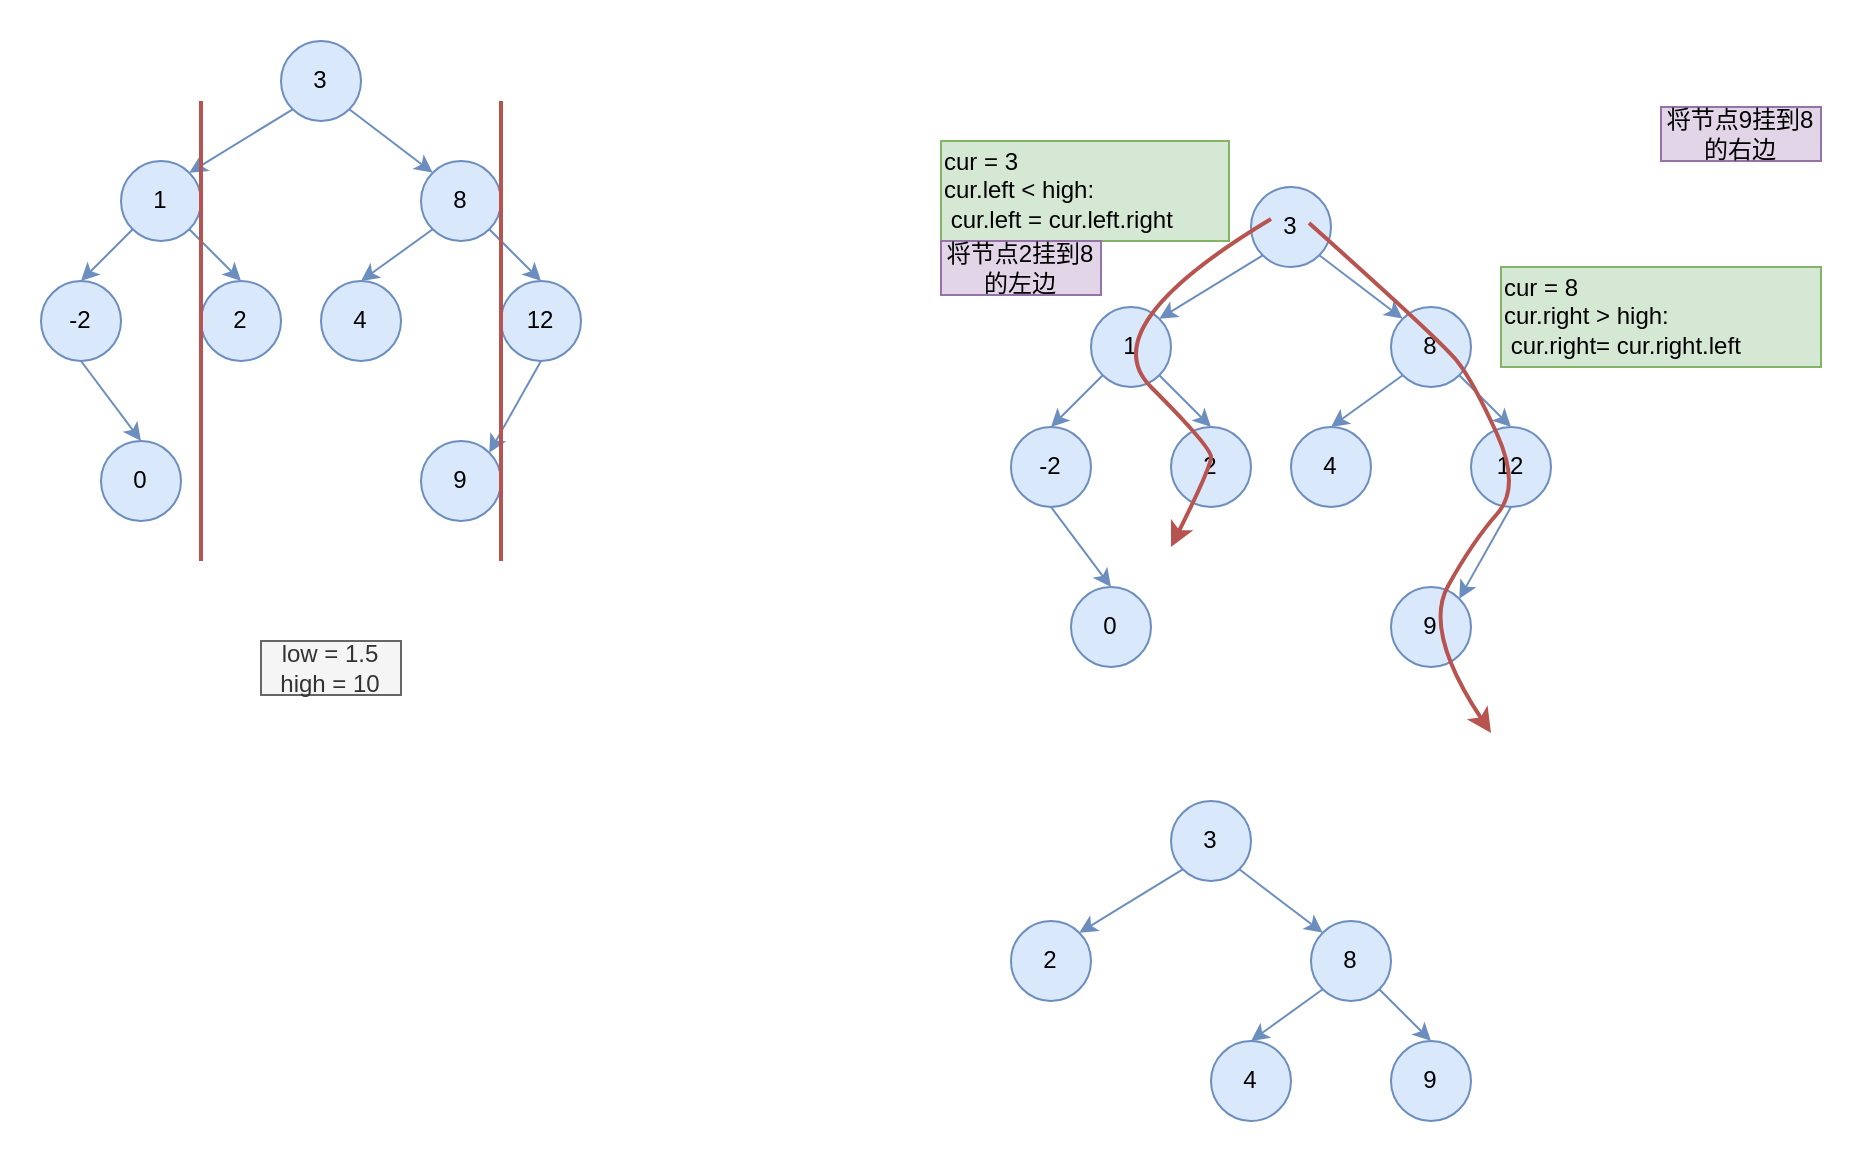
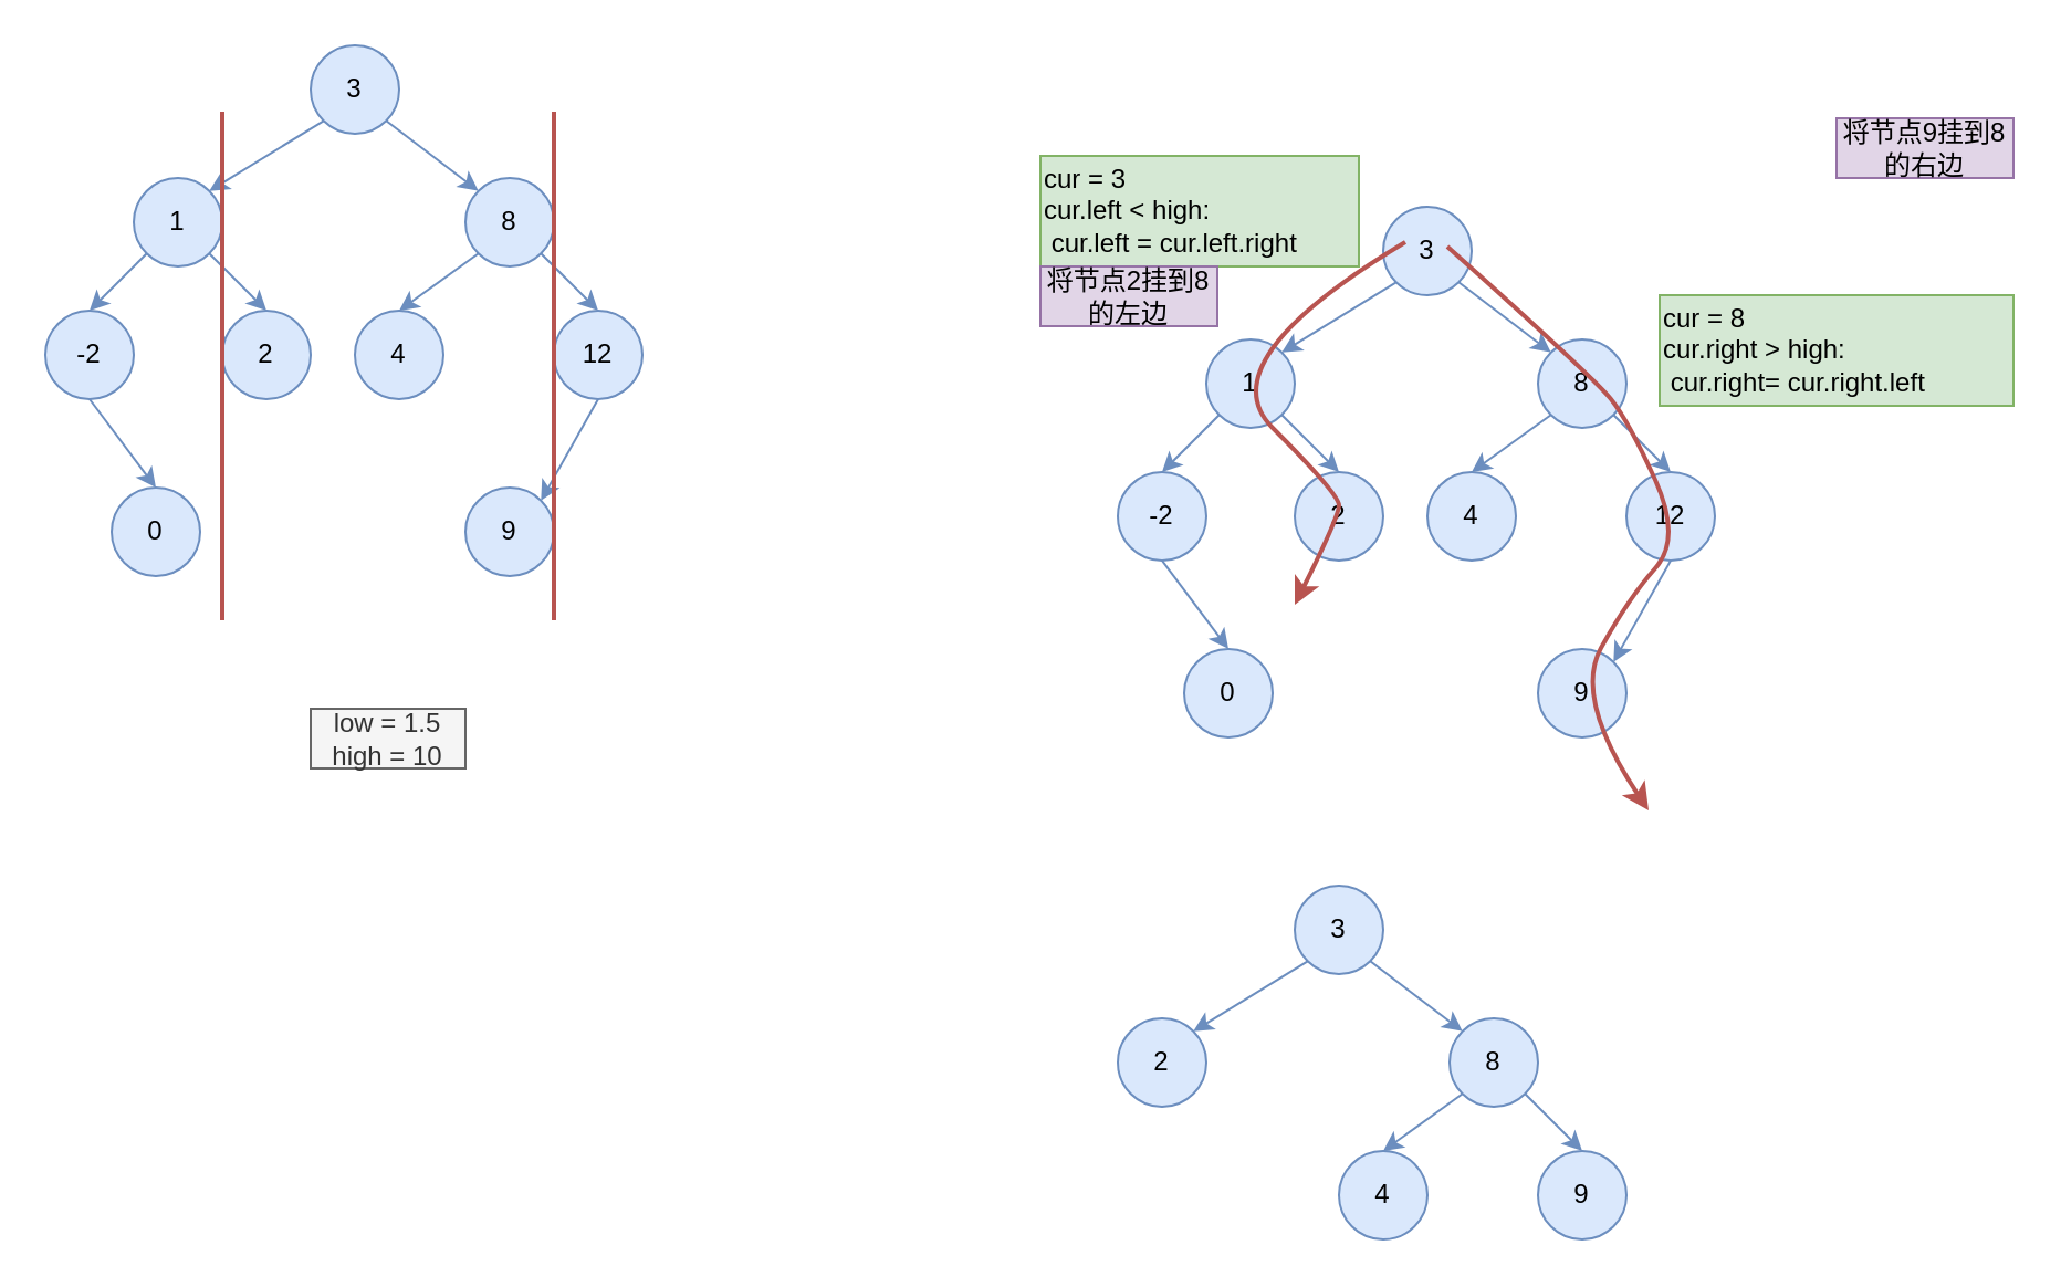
  <mxCell id="0" />
  <mxCell id="1" parent="0" />
  <mxCell id="2" style="edgeStyle=none;rounded=0;orthogonalLoop=1;jettySize=auto;html=1;exitX=1;exitY=1;exitDx=0;exitDy=0;entryX=0.5;entryY=0;entryDx=0;entryDy=0;fillColor=#dae8fc;strokeColor=#6c8ebf;" edge="1" parent="1" source="4" target="7"><mxGeometry relative="1" as="geometry" /></mxCell>
  <mxCell id="3" style="edgeStyle=none;rounded=0;orthogonalLoop=1;jettySize=auto;html=1;exitX=0;exitY=1;exitDx=0;exitDy=0;entryX=0.5;entryY=0;entryDx=0;entryDy=0;fillColor=#dae8fc;strokeColor=#6c8ebf;" edge="1" parent="1" source="4" target="6"><mxGeometry relative="1" as="geometry" /></mxCell>
  <mxCell id="4" value="1" style="ellipse;whiteSpace=wrap;html=1;aspect=fixed;fillColor=#dae8fc;strokeColor=#6c8ebf;" vertex="1" parent="1"><mxGeometry x="60" y="80" width="40" height="40" as="geometry" /></mxCell>
  <mxCell id="5" style="edgeStyle=none;rounded=0;orthogonalLoop=1;jettySize=auto;html=1;exitX=0.5;exitY=1;exitDx=0;exitDy=0;entryX=0.5;entryY=0;entryDx=0;entryDy=0;fillColor=#dae8fc;strokeColor=#6c8ebf;" edge="1" parent="1" source="6" target="18"><mxGeometry relative="1" as="geometry" /></mxCell>
  <mxCell id="6" value="-2" style="ellipse;whiteSpace=wrap;html=1;aspect=fixed;fillColor=#dae8fc;strokeColor=#6c8ebf;" vertex="1" parent="1"><mxGeometry x="20" y="140" width="40" height="40" as="geometry" /></mxCell>
  <mxCell id="7" value="2" style="ellipse;whiteSpace=wrap;html=1;aspect=fixed;fillColor=#dae8fc;strokeColor=#6c8ebf;" vertex="1" parent="1"><mxGeometry x="100" y="140" width="40" height="40" as="geometry" /></mxCell>
  <mxCell id="8" style="rounded=0;orthogonalLoop=1;jettySize=auto;html=1;exitX=0;exitY=1;exitDx=0;exitDy=0;entryX=1;entryY=0;entryDx=0;entryDy=0;fillColor=#dae8fc;strokeColor=#6c8ebf;" edge="1" parent="1" source="10" target="4"><mxGeometry relative="1" as="geometry" /></mxCell>
  <mxCell id="9" style="edgeStyle=none;rounded=0;orthogonalLoop=1;jettySize=auto;html=1;exitX=1;exitY=1;exitDx=0;exitDy=0;entryX=0;entryY=0;entryDx=0;entryDy=0;fillColor=#dae8fc;strokeColor=#6c8ebf;" edge="1" parent="1" source="10" target="16"><mxGeometry relative="1" as="geometry" /></mxCell>
  <mxCell id="10" value="3" style="ellipse;whiteSpace=wrap;html=1;aspect=fixed;fillColor=#dae8fc;strokeColor=#6c8ebf;" vertex="1" parent="1"><mxGeometry x="140" y="20" width="40" height="40" as="geometry" /></mxCell>
  <mxCell id="11" value="4" style="ellipse;whiteSpace=wrap;html=1;aspect=fixed;fillColor=#dae8fc;strokeColor=#6c8ebf;" vertex="1" parent="1"><mxGeometry x="160" y="140" width="40" height="40" as="geometry" /></mxCell>
  <mxCell id="12" style="edgeStyle=none;rounded=0;orthogonalLoop=1;jettySize=auto;html=1;exitX=0.5;exitY=1;exitDx=0;exitDy=0;entryX=1;entryY=0;entryDx=0;entryDy=0;fillColor=#dae8fc;strokeColor=#6c8ebf;" edge="1" parent="1" source="13" target="17"><mxGeometry relative="1" as="geometry" /></mxCell>
  <mxCell id="13" value="12" style="ellipse;whiteSpace=wrap;html=1;aspect=fixed;fillColor=#dae8fc;strokeColor=#6c8ebf;" vertex="1" parent="1"><mxGeometry x="250" y="140" width="40" height="40" as="geometry" /></mxCell>
  <mxCell id="14" style="edgeStyle=none;rounded=0;orthogonalLoop=1;jettySize=auto;html=1;exitX=1;exitY=1;exitDx=0;exitDy=0;entryX=0.5;entryY=0;entryDx=0;entryDy=0;fillColor=#dae8fc;strokeColor=#6c8ebf;" edge="1" parent="1" source="16" target="13"><mxGeometry relative="1" as="geometry" /></mxCell>
  <mxCell id="15" style="edgeStyle=none;rounded=0;orthogonalLoop=1;jettySize=auto;html=1;exitX=0;exitY=1;exitDx=0;exitDy=0;entryX=0.5;entryY=0;entryDx=0;entryDy=0;fillColor=#dae8fc;strokeColor=#6c8ebf;" edge="1" parent="1" source="16" target="11"><mxGeometry relative="1" as="geometry" /></mxCell>
  <mxCell id="16" value="8" style="ellipse;whiteSpace=wrap;html=1;aspect=fixed;fillColor=#dae8fc;strokeColor=#6c8ebf;" vertex="1" parent="1"><mxGeometry x="210" y="80" width="40" height="40" as="geometry" /></mxCell>
  <mxCell id="17" value="9" style="ellipse;whiteSpace=wrap;html=1;aspect=fixed;fillColor=#dae8fc;strokeColor=#6c8ebf;" vertex="1" parent="1"><mxGeometry x="210" y="220" width="40" height="40" as="geometry" /></mxCell>
  <mxCell id="18" value="0" style="ellipse;whiteSpace=wrap;html=1;aspect=fixed;fillColor=#dae8fc;strokeColor=#6c8ebf;" vertex="1" parent="1"><mxGeometry x="50" y="220" width="40" height="40" as="geometry" /></mxCell>
  <mxCell id="19" value="" style="endArrow=none;html=1;fillColor=#f8cecc;strokeColor=#b85450;strokeWidth=2;" edge="1" parent="1"><mxGeometry width="50" height="50" relative="1" as="geometry"><mxPoint x="250" y="280" as="sourcePoint" /><mxPoint x="250" y="50" as="targetPoint" /></mxGeometry></mxCell>
  <mxCell id="20" value="" style="endArrow=none;html=1;fillColor=#f8cecc;strokeColor=#b85450;strokeWidth=2;" edge="1" parent="1"><mxGeometry width="50" height="50" relative="1" as="geometry"><mxPoint x="100" y="280" as="sourcePoint" /><mxPoint x="100" y="50" as="targetPoint" /></mxGeometry></mxCell>
- <mxCell id="21" value="low = 1.5&lt;br&gt;high = 10" style="text;html=1;strokeColor=#666666;fillColor=#f5f5f5;align=center;verticalAlign=middle;whiteSpace=wrap;rounded=0;fontColor=#333333;" vertex="1" parent="1"><mxGeometry x="130" y="320" width="70" height="27" as="geometry" /></mxCell>
+ <mxCell id="21" value="low = 1.5&lt;br&gt;high = 10" style="text;html=1;strokeColor=#666666;fillColor=#f5f5f5;align=center;verticalAlign=middle;whiteSpace=wrap;rounded=0;fontColor=#333333;" vertex="1" parent="1"><mxGeometry x="140" y="320" width="70" height="27" as="geometry" /></mxCell>
  <mxCell id="22" style="edgeStyle=none;rounded=0;orthogonalLoop=1;jettySize=auto;html=1;exitX=1;exitY=1;exitDx=0;exitDy=0;entryX=0.5;entryY=0;entryDx=0;entryDy=0;fillColor=#dae8fc;strokeColor=#6c8ebf;" edge="1" parent="1" source="24" target="27"><mxGeometry relative="1" as="geometry" /></mxCell>
  <mxCell id="23" style="edgeStyle=none;rounded=0;orthogonalLoop=1;jettySize=auto;html=1;exitX=0;exitY=1;exitDx=0;exitDy=0;entryX=0.5;entryY=0;entryDx=0;entryDy=0;fillColor=#dae8fc;strokeColor=#6c8ebf;" edge="1" parent="1" source="24" target="26"><mxGeometry relative="1" as="geometry" /></mxCell>
  <mxCell id="24" value="1" style="ellipse;whiteSpace=wrap;html=1;aspect=fixed;fillColor=#dae8fc;strokeColor=#6c8ebf;" vertex="1" parent="1"><mxGeometry x="545" y="153" width="40" height="40" as="geometry" /></mxCell>
  <mxCell id="25" style="edgeStyle=none;rounded=0;orthogonalLoop=1;jettySize=auto;html=1;exitX=0.5;exitY=1;exitDx=0;exitDy=0;entryX=0.5;entryY=0;entryDx=0;entryDy=0;fillColor=#dae8fc;strokeColor=#6c8ebf;" edge="1" parent="1" source="26" target="38"><mxGeometry relative="1" as="geometry" /></mxCell>
  <mxCell id="26" value="-2" style="ellipse;whiteSpace=wrap;html=1;aspect=fixed;fillColor=#dae8fc;strokeColor=#6c8ebf;" vertex="1" parent="1"><mxGeometry x="505" y="213" width="40" height="40" as="geometry" /></mxCell>
  <mxCell id="27" value="2" style="ellipse;whiteSpace=wrap;html=1;aspect=fixed;fillColor=#dae8fc;strokeColor=#6c8ebf;" vertex="1" parent="1"><mxGeometry x="585" y="213" width="40" height="40" as="geometry" /></mxCell>
  <mxCell id="28" style="rounded=0;orthogonalLoop=1;jettySize=auto;html=1;exitX=0;exitY=1;exitDx=0;exitDy=0;entryX=1;entryY=0;entryDx=0;entryDy=0;fillColor=#dae8fc;strokeColor=#6c8ebf;" edge="1" parent="1" source="30" target="24"><mxGeometry relative="1" as="geometry" /></mxCell>
  <mxCell id="29" style="edgeStyle=none;rounded=0;orthogonalLoop=1;jettySize=auto;html=1;exitX=1;exitY=1;exitDx=0;exitDy=0;entryX=0;entryY=0;entryDx=0;entryDy=0;fillColor=#dae8fc;strokeColor=#6c8ebf;" edge="1" parent="1" source="30" target="36"><mxGeometry relative="1" as="geometry" /></mxCell>
  <mxCell id="30" value="3" style="ellipse;whiteSpace=wrap;html=1;aspect=fixed;fillColor=#dae8fc;strokeColor=#6c8ebf;" vertex="1" parent="1"><mxGeometry x="625" y="93" width="40" height="40" as="geometry" /></mxCell>
  <mxCell id="31" value="4" style="ellipse;whiteSpace=wrap;html=1;aspect=fixed;fillColor=#dae8fc;strokeColor=#6c8ebf;" vertex="1" parent="1"><mxGeometry x="645" y="213" width="40" height="40" as="geometry" /></mxCell>
  <mxCell id="32" style="edgeStyle=none;rounded=0;orthogonalLoop=1;jettySize=auto;html=1;exitX=0.5;exitY=1;exitDx=0;exitDy=0;entryX=1;entryY=0;entryDx=0;entryDy=0;fillColor=#dae8fc;strokeColor=#6c8ebf;" edge="1" parent="1" source="33" target="37"><mxGeometry relative="1" as="geometry" /></mxCell>
  <mxCell id="33" value="12" style="ellipse;whiteSpace=wrap;html=1;aspect=fixed;fillColor=#dae8fc;strokeColor=#6c8ebf;" vertex="1" parent="1"><mxGeometry x="735" y="213" width="40" height="40" as="geometry" /></mxCell>
  <mxCell id="34" style="edgeStyle=none;rounded=0;orthogonalLoop=1;jettySize=auto;html=1;exitX=1;exitY=1;exitDx=0;exitDy=0;entryX=0.5;entryY=0;entryDx=0;entryDy=0;fillColor=#dae8fc;strokeColor=#6c8ebf;" edge="1" parent="1" source="36" target="33"><mxGeometry relative="1" as="geometry" /></mxCell>
  <mxCell id="35" style="edgeStyle=none;rounded=0;orthogonalLoop=1;jettySize=auto;html=1;exitX=0;exitY=1;exitDx=0;exitDy=0;entryX=0.5;entryY=0;entryDx=0;entryDy=0;fillColor=#dae8fc;strokeColor=#6c8ebf;" edge="1" parent="1" source="36" target="31"><mxGeometry relative="1" as="geometry" /></mxCell>
  <mxCell id="36" value="8" style="ellipse;whiteSpace=wrap;html=1;aspect=fixed;fillColor=#dae8fc;strokeColor=#6c8ebf;" vertex="1" parent="1"><mxGeometry x="695" y="153" width="40" height="40" as="geometry" /></mxCell>
  <mxCell id="37" value="9" style="ellipse;whiteSpace=wrap;html=1;aspect=fixed;fillColor=#dae8fc;strokeColor=#6c8ebf;" vertex="1" parent="1"><mxGeometry x="695" y="293" width="40" height="40" as="geometry" /></mxCell>
  <mxCell id="38" value="0" style="ellipse;whiteSpace=wrap;html=1;aspect=fixed;fillColor=#dae8fc;strokeColor=#6c8ebf;" vertex="1" parent="1"><mxGeometry x="535" y="293" width="40" height="40" as="geometry" /></mxCell>
  <mxCell id="39" value="" style="curved=1;endArrow=none;html=1;strokeWidth=2;entryX=0.25;entryY=0.4;entryDx=0;entryDy=0;entryPerimeter=0;startArrow=classic;startFill=1;endFill=0;fillColor=#f8cecc;strokeColor=#b85450;" edge="1" parent="1" target="30"><mxGeometry width="50" height="50" relative="1" as="geometry"><mxPoint x="585" y="273" as="sourcePoint" /><mxPoint x="605" y="93" as="targetPoint" /><Array as="points"><mxPoint x="605" y="233" /><mxPoint x="605" y="223" /><mxPoint x="545" y="163" /></Array></mxGeometry></mxCell>
  <mxCell id="40" value="" style="curved=1;endArrow=classic;html=1;strokeWidth=2;exitX=0.725;exitY=0.45;exitDx=0;exitDy=0;exitPerimeter=0;fillColor=#f8cecc;strokeColor=#b85450;" edge="1" parent="1" source="30"><mxGeometry width="50" height="50" relative="1" as="geometry"><mxPoint x="850" y="220" as="sourcePoint" /><mxPoint x="745" y="366" as="targetPoint" /><Array as="points"><mxPoint x="720" y="170" /><mxPoint x="736" y="190" /><mxPoint x="760" y="243" /><mxPoint x="736" y="270" /><mxPoint x="711" y="315" /></Array></mxGeometry></mxCell>
  <mxCell id="41" value="cur = 3&lt;br&gt;cur.left &amp;lt; high:&amp;nbsp;&amp;nbsp;&lt;br&gt;&lt;span style=&quot;white-space: pre&quot;&gt; &lt;/span&gt;cur.left = cur.left.right" style="text;html=1;strokeColor=#82b366;fillColor=#d5e8d4;align=left;verticalAlign=middle;whiteSpace=wrap;rounded=0;" vertex="1" parent="1"><mxGeometry x="470" y="70" width="144" height="50" as="geometry" /></mxCell>
  <mxCell id="42" value="将节点2挂到8的左边" style="text;html=1;strokeColor=#9673a6;fillColor=#e1d5e7;align=center;verticalAlign=middle;whiteSpace=wrap;rounded=0;" vertex="1" parent="1"><mxGeometry x="470" y="120" width="80" height="27" as="geometry" /></mxCell>
  <mxCell id="43" value="cur = 8&lt;br&gt;cur.right &amp;gt; high:&amp;nbsp;&amp;nbsp;&lt;br&gt;&lt;span style=&quot;white-space: pre&quot;&gt; &lt;/span&gt;cur.right= cur.right.left" style="text;html=1;strokeColor=#82b366;fillColor=#d5e8d4;align=left;verticalAlign=middle;whiteSpace=wrap;rounded=0;" vertex="1" parent="1"><mxGeometry x="750" y="133" width="160" height="50" as="geometry" /></mxCell>
  <mxCell id="44" value="将节点9挂到8的右边" style="text;html=1;strokeColor=#9673a6;fillColor=#e1d5e7;align=center;verticalAlign=middle;whiteSpace=wrap;rounded=0;" vertex="1" parent="1"><mxGeometry x="830" y="53" width="80" height="27" as="geometry" /></mxCell>
  <mxCell id="45" value="2" style="ellipse;whiteSpace=wrap;html=1;aspect=fixed;fillColor=#dae8fc;strokeColor=#6c8ebf;" vertex="1" parent="1"><mxGeometry x="505" y="460" width="40" height="40" as="geometry" /></mxCell>
  <mxCell id="46" style="rounded=0;orthogonalLoop=1;jettySize=auto;html=1;exitX=0;exitY=1;exitDx=0;exitDy=0;entryX=1;entryY=0;entryDx=0;entryDy=0;fillColor=#dae8fc;strokeColor=#6c8ebf;" edge="1" parent="1" source="48" target="45"><mxGeometry relative="1" as="geometry" /></mxCell>
  <mxCell id="47" style="edgeStyle=none;rounded=0;orthogonalLoop=1;jettySize=auto;html=1;exitX=1;exitY=1;exitDx=0;exitDy=0;entryX=0;entryY=0;entryDx=0;entryDy=0;fillColor=#dae8fc;strokeColor=#6c8ebf;" edge="1" parent="1" source="48" target="53"><mxGeometry relative="1" as="geometry" /></mxCell>
  <mxCell id="48" value="3" style="ellipse;whiteSpace=wrap;html=1;aspect=fixed;fillColor=#dae8fc;strokeColor=#6c8ebf;" vertex="1" parent="1"><mxGeometry x="585" y="400" width="40" height="40" as="geometry" /></mxCell>
  <mxCell id="49" value="4" style="ellipse;whiteSpace=wrap;html=1;aspect=fixed;fillColor=#dae8fc;strokeColor=#6c8ebf;" vertex="1" parent="1"><mxGeometry x="605" y="520" width="40" height="40" as="geometry" /></mxCell>
  <mxCell id="50" value="9" style="ellipse;whiteSpace=wrap;html=1;aspect=fixed;fillColor=#dae8fc;strokeColor=#6c8ebf;" vertex="1" parent="1"><mxGeometry x="695" y="520" width="40" height="40" as="geometry" /></mxCell>
  <mxCell id="51" style="edgeStyle=none;rounded=0;orthogonalLoop=1;jettySize=auto;html=1;exitX=1;exitY=1;exitDx=0;exitDy=0;entryX=0.5;entryY=0;entryDx=0;entryDy=0;fillColor=#dae8fc;strokeColor=#6c8ebf;" edge="1" parent="1" source="53" target="50"><mxGeometry relative="1" as="geometry" /></mxCell>
  <mxCell id="52" style="edgeStyle=none;rounded=0;orthogonalLoop=1;jettySize=auto;html=1;exitX=0;exitY=1;exitDx=0;exitDy=0;entryX=0.5;entryY=0;entryDx=0;entryDy=0;fillColor=#dae8fc;strokeColor=#6c8ebf;" edge="1" parent="1" source="53" target="49"><mxGeometry relative="1" as="geometry" /></mxCell>
  <mxCell id="53" value="8" style="ellipse;whiteSpace=wrap;html=1;aspect=fixed;fillColor=#dae8fc;strokeColor=#6c8ebf;" vertex="1" parent="1"><mxGeometry x="655" y="460" width="40" height="40" as="geometry" /></mxCell>
